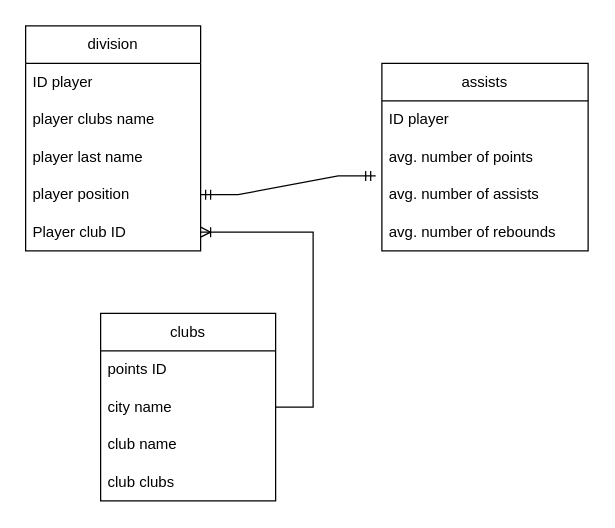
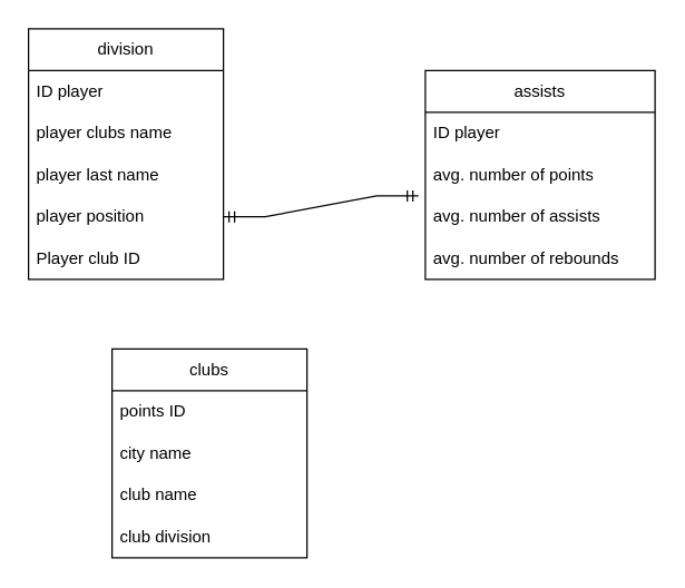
  <mxCell id="0" />
  <mxCell id="1" parent="0" />
  <mxCell id="2" value="division" style="swimlane;fontStyle=0;childLayout=stackLayout;horizontal=1;startSize=30;horizontalStack=0;resizeParent=1;resizeParentMax=0;resizeLast=0;collapsible=1;marginBottom=0;whiteSpace=wrap;html=1;" vertex="1" parent="1"><mxGeometry x="20" y="20" width="140" height="180" as="geometry" /></mxCell>
  <mxCell id="3" value="ID player" style="text;strokeColor=none;fillColor=none;align=left;verticalAlign=middle;spacingLeft=4;spacingRight=4;overflow=hidden;points=[[0,0.5],[1,0.5]];portConstraint=eastwest;rotatable=0;whiteSpace=wrap;html=1;" vertex="1" parent="2"><mxGeometry y="30" width="140" height="30" as="geometry" /></mxCell>
  <mxCell id="4" value="player clubs name" style="text;strokeColor=none;fillColor=none;align=left;verticalAlign=middle;spacingLeft=4;spacingRight=4;overflow=hidden;points=[[0,0.5],[1,0.5]];portConstraint=eastwest;rotatable=0;whiteSpace=wrap;html=1;" vertex="1" parent="2"><mxGeometry y="60" width="140" height="30" as="geometry" /></mxCell>
  <mxCell id="5" value="player last name" style="text;strokeColor=none;fillColor=none;align=left;verticalAlign=middle;spacingLeft=4;spacingRight=4;overflow=hidden;points=[[0,0.5],[1,0.5]];portConstraint=eastwest;rotatable=0;whiteSpace=wrap;html=1;" vertex="1" parent="2"><mxGeometry y="90" width="140" height="30" as="geometry" /></mxCell>
  <mxCell id="6" value="player position" style="text;strokeColor=none;fillColor=none;align=left;verticalAlign=middle;spacingLeft=4;spacingRight=4;overflow=hidden;points=[[0,0.5],[1,0.5]];portConstraint=eastwest;rotatable=0;whiteSpace=wrap;html=1;" vertex="1" parent="2"><mxGeometry y="120" width="140" height="30" as="geometry" /></mxCell>
  <mxCell id="7" value="Player club ID" style="text;strokeColor=none;fillColor=none;align=left;verticalAlign=middle;spacingLeft=4;spacingRight=4;overflow=hidden;points=[[0,0.5],[1,0.5]];portConstraint=eastwest;rotatable=0;whiteSpace=wrap;html=1;" vertex="1" parent="2"><mxGeometry y="150" width="140" height="30" as="geometry" /></mxCell>
  <mxCell id="8" value="clubs" style="swimlane;fontStyle=0;childLayout=stackLayout;horizontal=1;startSize=30;horizontalStack=0;resizeParent=1;resizeParentMax=0;resizeLast=0;collapsible=1;marginBottom=0;whiteSpace=wrap;html=1;" vertex="1" parent="1"><mxGeometry x="80" y="250" width="140" height="150" as="geometry" /></mxCell>
  <mxCell id="9" value="points ID" style="text;strokeColor=none;fillColor=none;align=left;verticalAlign=middle;spacingLeft=4;spacingRight=4;overflow=hidden;points=[[0,0.5],[1,0.5]];portConstraint=eastwest;rotatable=0;whiteSpace=wrap;html=1;" vertex="1" parent="8"><mxGeometry y="30" width="140" height="30" as="geometry" /></mxCell>
  <mxCell id="10" value="city name" style="text;strokeColor=none;fillColor=none;align=left;verticalAlign=middle;spacingLeft=4;spacingRight=4;overflow=hidden;points=[[0,0.5],[1,0.5]];portConstraint=eastwest;rotatable=0;whiteSpace=wrap;html=1;" vertex="1" parent="8"><mxGeometry y="60" width="140" height="30" as="geometry" /></mxCell>
  <mxCell id="11" value="club name" style="text;strokeColor=none;fillColor=none;align=left;verticalAlign=middle;spacingLeft=4;spacingRight=4;overflow=hidden;points=[[0,0.5],[1,0.5]];portConstraint=eastwest;rotatable=0;whiteSpace=wrap;html=1;" vertex="1" parent="8"><mxGeometry y="90" width="140" height="30" as="geometry" /></mxCell>
- <mxCell id="12" value="club clubs" style="text;strokeColor=none;fillColor=none;align=left;verticalAlign=middle;spacingLeft=4;spacingRight=4;overflow=hidden;points=[[0,0.5],[1,0.5]];portConstraint=eastwest;rotatable=0;whiteSpace=wrap;html=1;" vertex="1" parent="8"><mxGeometry y="120" width="140" height="30" as="geometry" /></mxCell>
+ <mxCell id="12" value="club division" style="text;strokeColor=none;fillColor=none;align=left;verticalAlign=middle;spacingLeft=4;spacingRight=4;overflow=hidden;points=[[0,0.5],[1,0.5]];portConstraint=eastwest;rotatable=0;whiteSpace=wrap;html=1;" vertex="1" parent="8"><mxGeometry y="120" width="140" height="30" as="geometry" /></mxCell>
  <mxCell id="13" value="assists" style="swimlane;fontStyle=0;childLayout=stackLayout;horizontal=1;startSize=30;horizontalStack=0;resizeParent=1;resizeParentMax=0;resizeLast=0;collapsible=1;marginBottom=0;whiteSpace=wrap;html=1;" vertex="1" parent="1"><mxGeometry x="305" y="50" width="165" height="150" as="geometry" /></mxCell>
  <mxCell id="14" value="ID player" style="text;strokeColor=none;fillColor=none;align=left;verticalAlign=middle;spacingLeft=4;spacingRight=4;overflow=hidden;points=[[0,0.5],[1,0.5]];portConstraint=eastwest;rotatable=0;whiteSpace=wrap;html=1;" vertex="1" parent="13"><mxGeometry y="30" width="165" height="30" as="geometry" /></mxCell>
  <mxCell id="15" value="avg. number of points" style="text;strokeColor=none;fillColor=none;align=left;verticalAlign=middle;spacingLeft=4;spacingRight=4;overflow=hidden;points=[[0,0.5],[1,0.5]];portConstraint=eastwest;rotatable=0;whiteSpace=wrap;html=1;" vertex="1" parent="13"><mxGeometry y="60" width="165" height="30" as="geometry" /></mxCell>
  <mxCell id="16" value="avg. number of assists" style="text;strokeColor=none;fillColor=none;align=left;verticalAlign=middle;spacingLeft=4;spacingRight=4;overflow=hidden;points=[[0,0.5],[1,0.5]];portConstraint=eastwest;rotatable=0;whiteSpace=wrap;html=1;" vertex="1" parent="13"><mxGeometry y="90" width="165" height="30" as="geometry" /></mxCell>
  <mxCell id="17" value="avg. number of rebounds" style="text;strokeColor=none;fillColor=none;align=left;verticalAlign=middle;spacingLeft=4;spacingRight=4;overflow=hidden;points=[[0,0.5],[1,0.5]];portConstraint=eastwest;rotatable=0;whiteSpace=wrap;html=1;" vertex="1" parent="13"><mxGeometry y="120" width="165" height="30" as="geometry" /></mxCell>
- <mxCell id="18" value="" style="edgeStyle=entityRelationEdgeStyle;fontSize=12;html=1;endArrow=ERoneToMany;rounded=0;" edge="1" parent="1" source="8" target="7"><mxGeometry width="100" height="100" relative="1" as="geometry"><mxPoint x="140" y="270" as="sourcePoint" /><mxPoint x="200" y="202" as="targetPoint" /><Array as="points"><mxPoint x="160" y="220" /><mxPoint x="149" y="237" /></Array></mxGeometry></mxCell>
  <mxCell id="19" value="" style="edgeStyle=entityRelationEdgeStyle;fontSize=12;html=1;endArrow=ERmandOne;startArrow=ERmandOne;rounded=0;entryX=-0.03;entryY=0;entryDx=0;entryDy=0;entryPerimeter=0;" edge="1" parent="1" source="6" target="16"><mxGeometry width="100" height="100" relative="1" as="geometry"><mxPoint x="150" y="250" as="sourcePoint" /><mxPoint x="250" y="150" as="targetPoint" /></mxGeometry></mxCell>
